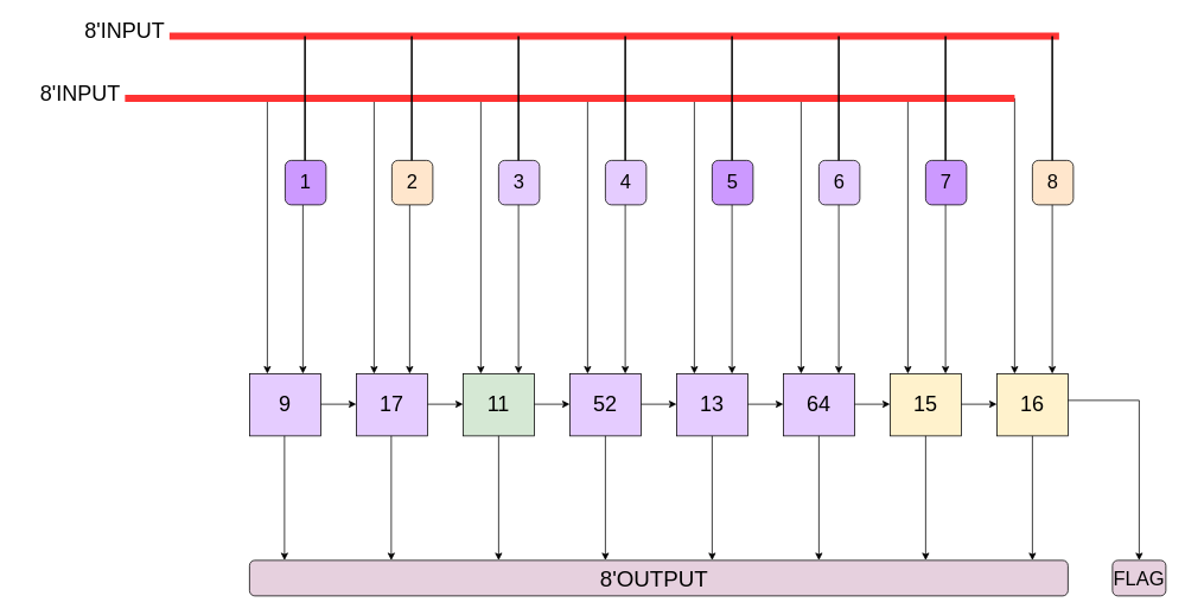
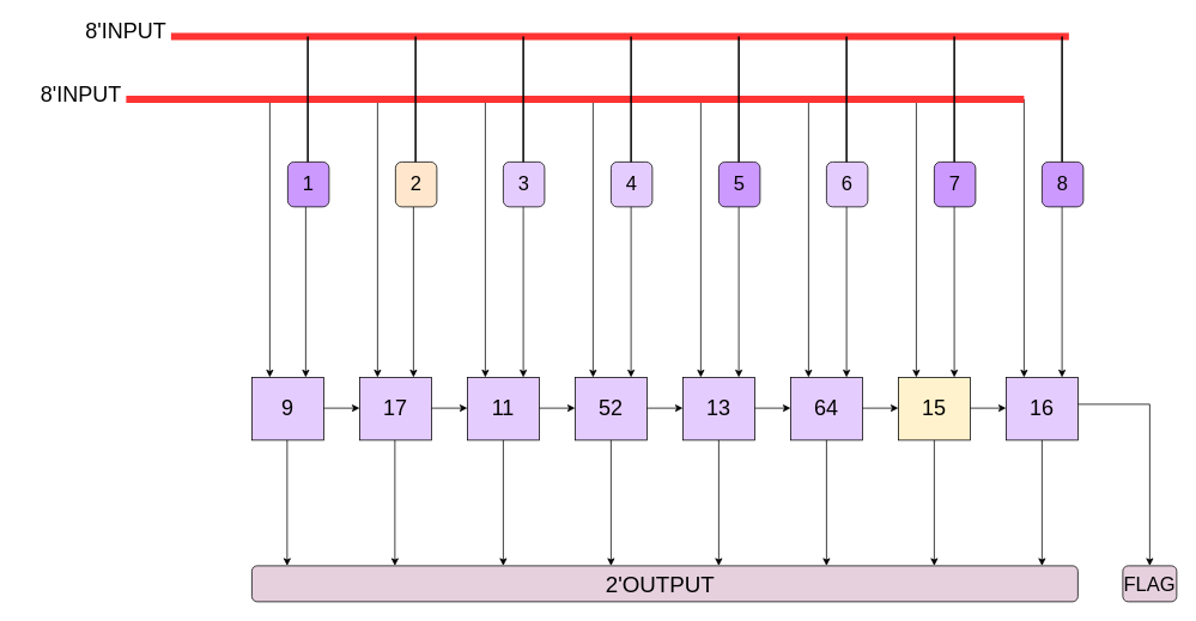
  <mxCell id="0" />
  <mxCell id="1" parent="0" />
  <mxCell id="2" value="&lt;font style=&quot;font-size: 24px&quot;&gt;17&lt;/font&gt;" style="rounded=0;whiteSpace=wrap;html=1;fillColor=#E5CCFF;" vertex="1" parent="1"><mxGeometry x="400" y="420" width="80" height="70" as="geometry" /></mxCell>
- <mxCell id="3" value="11" style="rounded=0;whiteSpace=wrap;html=1;fillColor=#d5e8d4;fontSize=24;" vertex="1" parent="1"><mxGeometry x="520" y="420" width="80" height="70" as="geometry" /></mxCell>
+ <mxCell id="3" value="11" style="rounded=0;whiteSpace=wrap;html=1;fillColor=#E5CCFF;fontSize=24;" vertex="1" parent="1"><mxGeometry x="520" y="420" width="80" height="70" as="geometry" /></mxCell>
  <mxCell id="4" value="52" style="rounded=0;whiteSpace=wrap;html=1;fillColor=#E5CCFF;fontSize=24;" vertex="1" parent="1"><mxGeometry x="640" y="420" width="80" height="70" as="geometry" /></mxCell>
  <mxCell id="5" value="13" style="rounded=0;whiteSpace=wrap;html=1;fillColor=#E5CCFF;fontSize=24;" vertex="1" parent="1"><mxGeometry x="760" y="420" width="80" height="70" as="geometry" /></mxCell>
  <mxCell id="6" value="64" style="rounded=0;whiteSpace=wrap;html=1;fillColor=#E5CCFF;fontSize=24;" vertex="1" parent="1"><mxGeometry x="880" y="420" width="80" height="70" as="geometry" /></mxCell>
  <mxCell id="7" value="&lt;font style=&quot;font-size: 24px&quot;&gt;9&lt;/font&gt;" style="rounded=0;whiteSpace=wrap;html=1;fillColor=#E5CCFF;" vertex="1" parent="1"><mxGeometry x="280" y="420" width="80" height="70" as="geometry" /></mxCell>
  <mxCell id="8" value="15" style="rounded=0;whiteSpace=wrap;html=1;fillColor=#fff2cc;fontSize=24;" vertex="1" parent="1"><mxGeometry x="1000" y="420" width="80" height="70" as="geometry" /></mxCell>
- <mxCell id="9" value="16" style="rounded=0;whiteSpace=wrap;html=1;fillColor=#fff2cc;fontSize=24;" vertex="1" parent="1"><mxGeometry x="1120" y="420" width="80" height="70" as="geometry" /></mxCell>
+ <mxCell id="9" value="16" style="rounded=0;whiteSpace=wrap;html=1;fillColor=#E5CCFF;fontSize=24;" vertex="1" parent="1"><mxGeometry x="1120" y="420" width="80" height="70" as="geometry" /></mxCell>
  <mxCell id="10" value="" style="endArrow=classic;html=1;rounded=0;" edge="1" parent="1"><mxGeometry width="50" height="50" relative="1" as="geometry"><mxPoint x="300" y="110" as="sourcePoint" /><mxPoint x="300" y="420" as="targetPoint" /></mxGeometry></mxCell>
  <mxCell id="11" value="" style="endArrow=classic;html=1;rounded=0;" edge="1" parent="1"><mxGeometry width="50" height="50" relative="1" as="geometry"><mxPoint x="340" y="230" as="sourcePoint" /><mxPoint x="340" y="420" as="targetPoint" /></mxGeometry></mxCell>
  <mxCell id="12" value="" style="endArrow=classic;html=1;rounded=0;" edge="1" parent="1"><mxGeometry width="50" height="50" relative="1" as="geometry"><mxPoint x="360" y="454.33" as="sourcePoint" /><mxPoint x="400" y="454.33" as="targetPoint" /></mxGeometry></mxCell>
  <mxCell id="13" value="" style="endArrow=classic;html=1;rounded=0;" edge="1" parent="1"><mxGeometry width="50" height="50" relative="1" as="geometry"><mxPoint x="480" y="454.33" as="sourcePoint" /><mxPoint x="520" y="454.33" as="targetPoint" /></mxGeometry></mxCell>
  <mxCell id="14" value="" style="endArrow=classic;html=1;rounded=0;" edge="1" parent="1"><mxGeometry width="50" height="50" relative="1" as="geometry"><mxPoint x="600" y="454.33" as="sourcePoint" /><mxPoint x="640" y="454.33" as="targetPoint" /></mxGeometry></mxCell>
  <mxCell id="15" value="" style="endArrow=classic;html=1;rounded=0;" edge="1" parent="1"><mxGeometry width="50" height="50" relative="1" as="geometry"><mxPoint x="720" y="454.33" as="sourcePoint" /><mxPoint x="760" y="454.33" as="targetPoint" /></mxGeometry></mxCell>
  <mxCell id="16" value="" style="endArrow=classic;html=1;rounded=0;" edge="1" parent="1"><mxGeometry width="50" height="50" relative="1" as="geometry"><mxPoint x="840" y="454.33" as="sourcePoint" /><mxPoint x="880" y="454.33" as="targetPoint" /></mxGeometry></mxCell>
  <mxCell id="17" value="" style="endArrow=classic;html=1;rounded=0;" edge="1" parent="1"><mxGeometry width="50" height="50" relative="1" as="geometry"><mxPoint x="960" y="454.33" as="sourcePoint" /><mxPoint x="1000" y="454.33" as="targetPoint" /></mxGeometry></mxCell>
  <mxCell id="18" value="" style="endArrow=classic;html=1;rounded=0;" edge="1" parent="1"><mxGeometry width="50" height="50" relative="1" as="geometry"><mxPoint x="1080" y="454.33" as="sourcePoint" /><mxPoint x="1120" y="454.33" as="targetPoint" /></mxGeometry></mxCell>
  <mxCell id="19" value="" style="endArrow=classic;html=1;rounded=0;" edge="1" parent="1"><mxGeometry width="50" height="50" relative="1" as="geometry"><mxPoint x="1200" y="450" as="sourcePoint" /><mxPoint x="1280" y="630" as="targetPoint" /><Array as="points"><mxPoint x="1280" y="450" /></Array></mxGeometry></mxCell>
  <mxCell id="20" value="" style="endArrow=classic;html=1;rounded=0;" edge="1" parent="1"><mxGeometry width="50" height="50" relative="1" as="geometry"><mxPoint x="319.33" y="490" as="sourcePoint" /><mxPoint x="319.33" y="630" as="targetPoint" /></mxGeometry></mxCell>
  <mxCell id="21" value="" style="endArrow=classic;html=1;rounded=0;" edge="1" parent="1"><mxGeometry width="50" height="50" relative="1" as="geometry"><mxPoint x="439.33" y="490" as="sourcePoint" /><mxPoint x="439.33" y="630" as="targetPoint" /></mxGeometry></mxCell>
  <mxCell id="22" value="" style="endArrow=classic;html=1;rounded=0;" edge="1" parent="1"><mxGeometry width="50" height="50" relative="1" as="geometry"><mxPoint x="560" y="490" as="sourcePoint" /><mxPoint x="560" y="630" as="targetPoint" /></mxGeometry></mxCell>
  <mxCell id="23" value="" style="endArrow=classic;html=1;rounded=0;" edge="1" parent="1"><mxGeometry width="50" height="50" relative="1" as="geometry"><mxPoint x="680" y="490" as="sourcePoint" /><mxPoint x="680" y="630" as="targetPoint" /></mxGeometry></mxCell>
  <mxCell id="24" value="" style="endArrow=classic;html=1;rounded=0;" edge="1" parent="1"><mxGeometry width="50" height="50" relative="1" as="geometry"><mxPoint x="800" y="490" as="sourcePoint" /><mxPoint x="800" y="630" as="targetPoint" /></mxGeometry></mxCell>
  <mxCell id="25" value="" style="endArrow=classic;html=1;rounded=0;" edge="1" parent="1"><mxGeometry width="50" height="50" relative="1" as="geometry"><mxPoint x="920" y="490" as="sourcePoint" /><mxPoint x="920" y="630" as="targetPoint" /></mxGeometry></mxCell>
  <mxCell id="26" value="" style="endArrow=classic;html=1;rounded=0;" edge="1" parent="1"><mxGeometry width="50" height="50" relative="1" as="geometry"><mxPoint x="1040" y="490" as="sourcePoint" /><mxPoint x="1040" y="630" as="targetPoint" /></mxGeometry></mxCell>
  <mxCell id="27" value="" style="endArrow=classic;html=1;rounded=0;" edge="1" parent="1"><mxGeometry width="50" height="50" relative="1" as="geometry"><mxPoint x="1160" y="490" as="sourcePoint" /><mxPoint x="1160" y="630" as="targetPoint" /></mxGeometry></mxCell>
  <mxCell id="28" value="" style="rounded=1;whiteSpace=wrap;html=1;fillColor=#E6D0DE;" vertex="1" parent="1"><mxGeometry x="280" y="630" width="920" height="40" as="geometry" /></mxCell>
- <mxCell id="29" value="&lt;font style=&quot;font-size: 25px&quot;&gt;8'OUTPUT&lt;/font&gt;" style="text;html=1;strokeColor=none;fillColor=none;align=center;verticalAlign=middle;whiteSpace=wrap;rounded=0;" vertex="1" parent="1"><mxGeometry x="620" y="635" width="230" height="30" as="geometry" /></mxCell>
+ <mxCell id="29" value="&lt;font style=&quot;font-size: 25px&quot;&gt;2'OUTPUT&lt;/font&gt;" style="text;html=1;strokeColor=none;fillColor=none;align=center;verticalAlign=middle;whiteSpace=wrap;rounded=0;" vertex="1" parent="1"><mxGeometry x="620" y="635" width="230" height="30" as="geometry" /></mxCell>
  <mxCell id="30" value="" style="rounded=1;whiteSpace=wrap;html=1;fontSize=25;fillColor=#E6D0DE;" vertex="1" parent="1"><mxGeometry x="1250" y="630" width="60" height="40" as="geometry" /></mxCell>
  <mxCell id="31" value="&lt;font style=&quot;font-size: 22px&quot;&gt;FLAG&lt;/font&gt;" style="text;html=1;strokeColor=none;fillColor=none;align=center;verticalAlign=middle;whiteSpace=wrap;rounded=0;fontSize=25;" vertex="1" parent="1"><mxGeometry x="1250" y="635" width="60" height="30" as="geometry" /></mxCell>
  <mxCell id="32" value="" style="endArrow=classic;html=1;rounded=0;" edge="1" parent="1"><mxGeometry width="50" height="50" relative="1" as="geometry"><mxPoint x="460" y="230" as="sourcePoint" /><mxPoint x="460" y="420" as="targetPoint" /></mxGeometry></mxCell>
  <mxCell id="33" value="1" style="rounded=1;whiteSpace=wrap;html=1;fontSize=22;fillColor=#CC99FF;" vertex="1" parent="1"><mxGeometry x="320" y="180" width="46" height="50" as="geometry" /></mxCell>
  <mxCell id="34" value="2" style="rounded=1;whiteSpace=wrap;html=1;fontSize=22;fillColor=#ffe6cc;" vertex="1" parent="1"><mxGeometry x="440" y="180" width="46" height="50" as="geometry" /></mxCell>
  <mxCell id="35" value="3" style="rounded=1;whiteSpace=wrap;html=1;fontSize=22;fillColor=#e5ccff;" vertex="1" parent="1"><mxGeometry x="560" y="180" width="46" height="50" as="geometry" /></mxCell>
  <mxCell id="36" value="4" style="rounded=1;whiteSpace=wrap;html=1;fontSize=22;fillColor=#e5ccff;" vertex="1" parent="1"><mxGeometry x="680" y="180" width="46" height="50" as="geometry" /></mxCell>
  <mxCell id="37" value="5" style="rounded=1;whiteSpace=wrap;html=1;fontSize=22;fillColor=#CC99FF;" vertex="1" parent="1"><mxGeometry x="800" y="180" width="46" height="50" as="geometry" /></mxCell>
  <mxCell id="38" value="6" style="rounded=1;whiteSpace=wrap;html=1;fontSize=22;fillColor=#e5ccff;" vertex="1" parent="1"><mxGeometry x="920" y="180" width="46" height="50" as="geometry" /></mxCell>
  <mxCell id="39" value="7" style="rounded=1;whiteSpace=wrap;html=1;fontSize=22;fillColor=#CC99FF;" vertex="1" parent="1"><mxGeometry x="1040" y="180" width="46" height="50" as="geometry" /></mxCell>
- <mxCell id="40" value="8" style="rounded=1;whiteSpace=wrap;html=1;fontSize=22;fillColor=#ffe6cc;" vertex="1" parent="1"><mxGeometry x="1160" y="180" width="46" height="50" as="geometry" /></mxCell>
+ <mxCell id="40" value="8" style="rounded=1;whiteSpace=wrap;html=1;fontSize=22;fillColor=#CC99FF;" vertex="1" parent="1"><mxGeometry x="1160" y="180" width="46" height="50" as="geometry" /></mxCell>
  <mxCell id="41" value="" style="endArrow=classic;html=1;rounded=0;" edge="1" parent="1"><mxGeometry width="50" height="50" relative="1" as="geometry"><mxPoint x="582.33" y="230" as="sourcePoint" /><mxPoint x="582.33" y="420" as="targetPoint" /></mxGeometry></mxCell>
  <mxCell id="42" value="" style="endArrow=classic;html=1;rounded=0;" edge="1" parent="1"><mxGeometry width="50" height="50" relative="1" as="geometry"><mxPoint x="702.33" y="230" as="sourcePoint" /><mxPoint x="702.33" y="420" as="targetPoint" /></mxGeometry></mxCell>
  <mxCell id="43" value="" style="endArrow=classic;html=1;rounded=0;" edge="1" parent="1"><mxGeometry width="50" height="50" relative="1" as="geometry"><mxPoint x="822.33" y="230" as="sourcePoint" /><mxPoint x="822.33" y="420" as="targetPoint" /></mxGeometry></mxCell>
  <mxCell id="44" value="" style="endArrow=classic;html=1;rounded=0;" edge="1" parent="1"><mxGeometry width="50" height="50" relative="1" as="geometry"><mxPoint x="942.33" y="230" as="sourcePoint" /><mxPoint x="942.33" y="420" as="targetPoint" /></mxGeometry></mxCell>
  <mxCell id="45" value="" style="endArrow=classic;html=1;rounded=0;" edge="1" parent="1"><mxGeometry width="50" height="50" relative="1" as="geometry"><mxPoint x="1062.33" y="230" as="sourcePoint" /><mxPoint x="1062.33" y="420" as="targetPoint" /></mxGeometry></mxCell>
  <mxCell id="46" value="" style="endArrow=classic;html=1;rounded=0;" edge="1" parent="1"><mxGeometry width="50" height="50" relative="1" as="geometry"><mxPoint x="1182.33" y="230" as="sourcePoint" /><mxPoint x="1182.33" y="420" as="targetPoint" /></mxGeometry></mxCell>
  <mxCell id="47" value="" style="endArrow=classic;html=1;rounded=0;" edge="1" parent="1"><mxGeometry width="50" height="50" relative="1" as="geometry"><mxPoint x="420" y="110" as="sourcePoint" /><mxPoint x="420" y="420" as="targetPoint" /></mxGeometry></mxCell>
  <mxCell id="48" value="" style="endArrow=classic;html=1;rounded=0;" edge="1" parent="1"><mxGeometry width="50" height="50" relative="1" as="geometry"><mxPoint x="540" y="110" as="sourcePoint" /><mxPoint x="540" y="420" as="targetPoint" /></mxGeometry></mxCell>
  <mxCell id="49" value="" style="endArrow=classic;html=1;rounded=0;" edge="1" parent="1"><mxGeometry width="50" height="50" relative="1" as="geometry"><mxPoint x="660" y="110" as="sourcePoint" /><mxPoint x="660" y="420" as="targetPoint" /></mxGeometry></mxCell>
  <mxCell id="50" value="" style="endArrow=classic;html=1;rounded=0;" edge="1" parent="1"><mxGeometry width="50" height="50" relative="1" as="geometry"><mxPoint x="780" y="110" as="sourcePoint" /><mxPoint x="780" y="420" as="targetPoint" /></mxGeometry></mxCell>
  <mxCell id="51" value="" style="endArrow=classic;html=1;rounded=0;" edge="1" parent="1"><mxGeometry width="50" height="50" relative="1" as="geometry"><mxPoint x="900" y="110" as="sourcePoint" /><mxPoint x="900" y="420" as="targetPoint" /></mxGeometry></mxCell>
  <mxCell id="52" value="" style="endArrow=classic;html=1;rounded=0;" edge="1" parent="1"><mxGeometry width="50" height="50" relative="1" as="geometry"><mxPoint x="1020" y="110" as="sourcePoint" /><mxPoint x="1020" y="420" as="targetPoint" /></mxGeometry></mxCell>
  <mxCell id="53" value="" style="endArrow=classic;html=1;rounded=0;" edge="1" parent="1"><mxGeometry width="50" height="50" relative="1" as="geometry"><mxPoint x="1140" y="110" as="sourcePoint" /><mxPoint x="1140" y="420" as="targetPoint" /></mxGeometry></mxCell>
  <mxCell id="54" value="" style="endArrow=none;html=1;rounded=0;fontSize=24;strokeWidth=8;strokeColor=#FF3333;" edge="1" parent="1"><mxGeometry width="50" height="50" relative="1" as="geometry"><mxPoint x="140" y="110" as="sourcePoint" /><mxPoint x="1140" y="110" as="targetPoint" /></mxGeometry></mxCell>
  <mxCell id="55" value="" style="endArrow=none;html=1;rounded=0;fontSize=24;strokeWidth=8;strokeColor=#FF3333;" edge="1" parent="1"><mxGeometry width="50" height="50" relative="1" as="geometry"><mxPoint x="190" y="40" as="sourcePoint" /><mxPoint x="1190" y="40" as="targetPoint" /></mxGeometry></mxCell>
  <mxCell id="56" value="" style="endArrow=none;html=1;rounded=0;fontSize=24;strokeColor=#000000;strokeWidth=2;" edge="1" parent="1"><mxGeometry width="50" height="50" relative="1" as="geometry"><mxPoint x="342.33" y="180" as="sourcePoint" /><mxPoint x="342.33" y="40" as="targetPoint" /></mxGeometry></mxCell>
  <mxCell id="57" value="" style="endArrow=none;html=1;rounded=0;fontSize=24;strokeColor=#000000;strokeWidth=2;" edge="1" parent="1"><mxGeometry width="50" height="50" relative="1" as="geometry"><mxPoint x="462.33" y="180" as="sourcePoint" /><mxPoint x="462.33" y="40" as="targetPoint" /></mxGeometry></mxCell>
  <mxCell id="58" value="" style="endArrow=none;html=1;rounded=0;fontSize=24;strokeColor=#000000;strokeWidth=2;" edge="1" parent="1"><mxGeometry width="50" height="50" relative="1" as="geometry"><mxPoint x="582.33" y="180" as="sourcePoint" /><mxPoint x="582.33" y="40" as="targetPoint" /></mxGeometry></mxCell>
  <mxCell id="59" value="" style="endArrow=none;html=1;rounded=0;fontSize=24;strokeColor=#000000;strokeWidth=2;" edge="1" parent="1"><mxGeometry width="50" height="50" relative="1" as="geometry"><mxPoint x="702.33" y="180" as="sourcePoint" /><mxPoint x="702.33" y="40" as="targetPoint" /></mxGeometry></mxCell>
  <mxCell id="60" value="" style="endArrow=none;html=1;rounded=0;fontSize=24;strokeColor=#000000;strokeWidth=2;" edge="1" parent="1"><mxGeometry width="50" height="50" relative="1" as="geometry"><mxPoint x="822.33" y="180" as="sourcePoint" /><mxPoint x="822.33" y="40" as="targetPoint" /></mxGeometry></mxCell>
  <mxCell id="61" value="" style="endArrow=none;html=1;rounded=0;fontSize=24;strokeColor=#000000;strokeWidth=2;" edge="1" parent="1"><mxGeometry width="50" height="50" relative="1" as="geometry"><mxPoint x="942.33" y="180" as="sourcePoint" /><mxPoint x="942.33" y="40" as="targetPoint" /></mxGeometry></mxCell>
  <mxCell id="62" value="" style="endArrow=none;html=1;rounded=0;fontSize=24;strokeColor=#000000;strokeWidth=2;" edge="1" parent="1"><mxGeometry width="50" height="50" relative="1" as="geometry"><mxPoint x="1062.33" y="180" as="sourcePoint" /><mxPoint x="1062.33" y="40" as="targetPoint" /></mxGeometry></mxCell>
  <mxCell id="63" value="" style="endArrow=none;html=1;rounded=0;fontSize=24;strokeColor=#000000;strokeWidth=2;" edge="1" parent="1"><mxGeometry width="50" height="50" relative="1" as="geometry"><mxPoint x="1182.33" y="180" as="sourcePoint" /><mxPoint x="1182.33" y="40" as="targetPoint" /></mxGeometry></mxCell>
  <mxCell id="64" value="8'INPUT" style="text;html=1;strokeColor=none;fillColor=none;align=center;verticalAlign=middle;whiteSpace=wrap;rounded=0;fontSize=24;" vertex="1" parent="1"><mxGeometry x="70" y="20" width="140" height="30" as="geometry" /></mxCell>
  <mxCell id="65" value="8'INPUT" style="text;html=1;strokeColor=none;fillColor=none;align=center;verticalAlign=middle;whiteSpace=wrap;rounded=0;fontSize=24;" vertex="1" parent="1"><mxGeometry x="20" y="90" width="140" height="30" as="geometry" /></mxCell>
